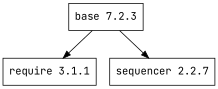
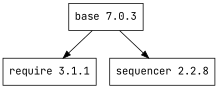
  digraph {
    fontname="JetBrains Mono"
    node [fontname="JetBrains Mono" shape=record]
    edge [fontname="JetBrains Mono"]
-   n1 [label="base 7.2.3"]
+   n1 [label="base 7.0.3"]
    n2 [label="require 3.1.1"]
-   n3 [label="sequencer 2.2.7"]
+   n3 [label="sequencer 2.2.8"]
    n1 -> n2
    n1 -> n3
  }
